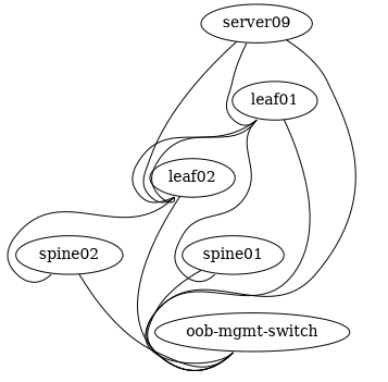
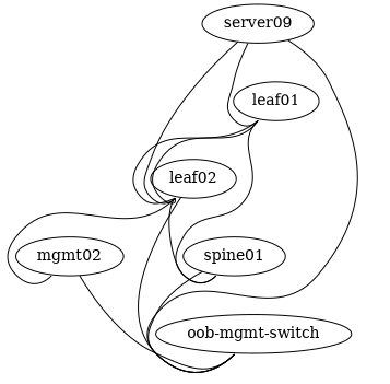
  graph {
    node [config="./helper_scripts/config_switch.sh" function=leaf memory=768 os="CumulusCommunity/cumulus-vx" version="3.5.3"]
    edge [headport=swp2 tailport=eth0]
    leaf01
    leaf02
    spine01 [function=spine]
    "oob-mgmt-switch" [config="./helper_scripts/config_oob_switch.sh" function="oob-switch" vagrant=eth0]
-   spine02 [function=spine]
+   spine02 [function=spine label=mgmt02]
    n6 [label=server09 config="" function="" memory="" os="" version=""]
    leaf01 -- leaf02 [headport=swp49 tailport=swp49]
    leaf01 -- leaf02 [headport=swp50 tailport=swp50]
    leaf01 -- spine01 [headport=swp1 tailport=swp51]
-   leaf01 -- "oob-mgmt-switch" [headport=swp6 left_mac="a0:00:00:00:00:11"]
+   leaf02 -- spine01 [tailport=swp51]
    leaf02 -- "oob-mgmt-switch" [headport=swp7 left_mac="a0:00:00:00:00:12"]
    leaf02 -- spine02 [tailport=swp52]
    spine01 -- "oob-mgmt-switch" [headport=swp10 left_mac="a0:00:00:00:00:21"]
    spine02 -- "oob-mgmt-switch" [headport=swp11 left_mac="a0:00:00:00:00:22"]
    n6 -- leaf01 [left_mac="00:03:00:22:22:01" tailport=eth1]
    n6 -- leaf02 [left_mac="00:03:00:22:22:02" tailport=eth2]
    n6 -- "oob-mgmt-switch" [headport=swp3 left_mac="a0:00:00:00:00:32"]
  }
